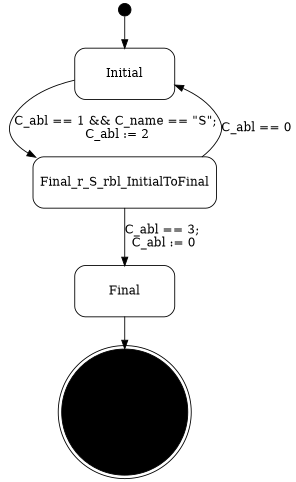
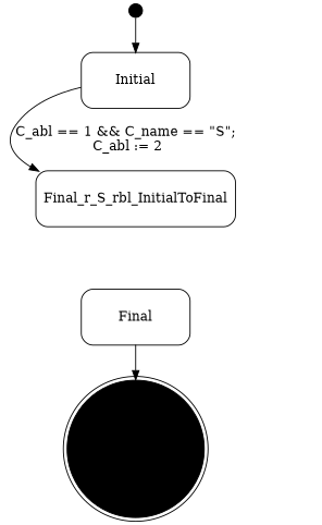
  digraph {
    compound=true
    rank=LR
    node [shape=Mrecord]
    Initial_extra [height=0.2 shape=point]
    Initial [height=0.8 width=1.6]
    n3 [height=0.8 label=Final_r_S_rbl_InitialToFinal width=1.6]
    n4 [color=black height=0.8 label=Final style=solid width=1.6]
    Final_extra [color=black height=0.2 shape=doublecircle style=filled width=0.2]
    Initial_extra -> Initial
    Initial -> n3 [label="C_abl == 1 && C_name == \"S\";\n C_abl := 2"]
-   n3 -> Initial [label="C_abl == 0"]
-   n3 -> n4 [label="C_abl == 3;\n C_abl := 0"]
    n4 -> Final_extra
  }
